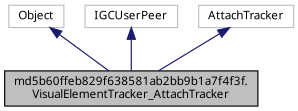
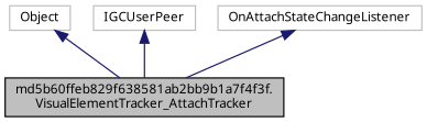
  digraph {
    fontname="Noto Sans"
    node [color=grey75 fillcolor=white fontname="Noto Sans" fontsize=10 shape=record style=filled]
    edge [color=midnightblue dir=back fontname="Noto Sans" fontsize=10 labelfontname=Helvetica labelfontsize=10 style=solid]
    n1 [color=black fillcolor=grey75 fontcolor=black height=0.2 label="md5b60ffeb829f638581ab2bb9b1a7f4f3f.\lVisualElementTracker_AttachTracker" width=0.4]
    n2 [height=0.2 label=Object width=0.4]
    n3 [height=0.2 label=IGCUserPeer width=0.4]
-   n4 [height=0.2 label=AttachTracker width=0.4]
+   n4 [height=0.2 label=OnAttachStateChangeListener width=0.4]
    n2 -> n1
    n3 -> n1
    n4 -> n1
  }
